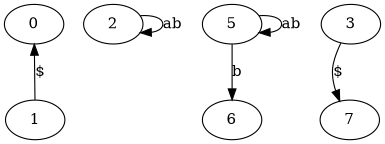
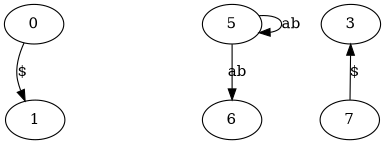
  digraph {
    0
    1
-   2
    5
    6
    3
    7
-   1 -> 0 [label="$"]
-   2 -> 2 [label=ab]
+   0 -> 1 [label="$"]
    5 -> 5 [label=ab]
-   5 -> 6 [label=b]
-   3 -> 7 [label="$"]
+   5 -> 6 [label=ab]
+   7 -> 3 [label="$"]
  }
